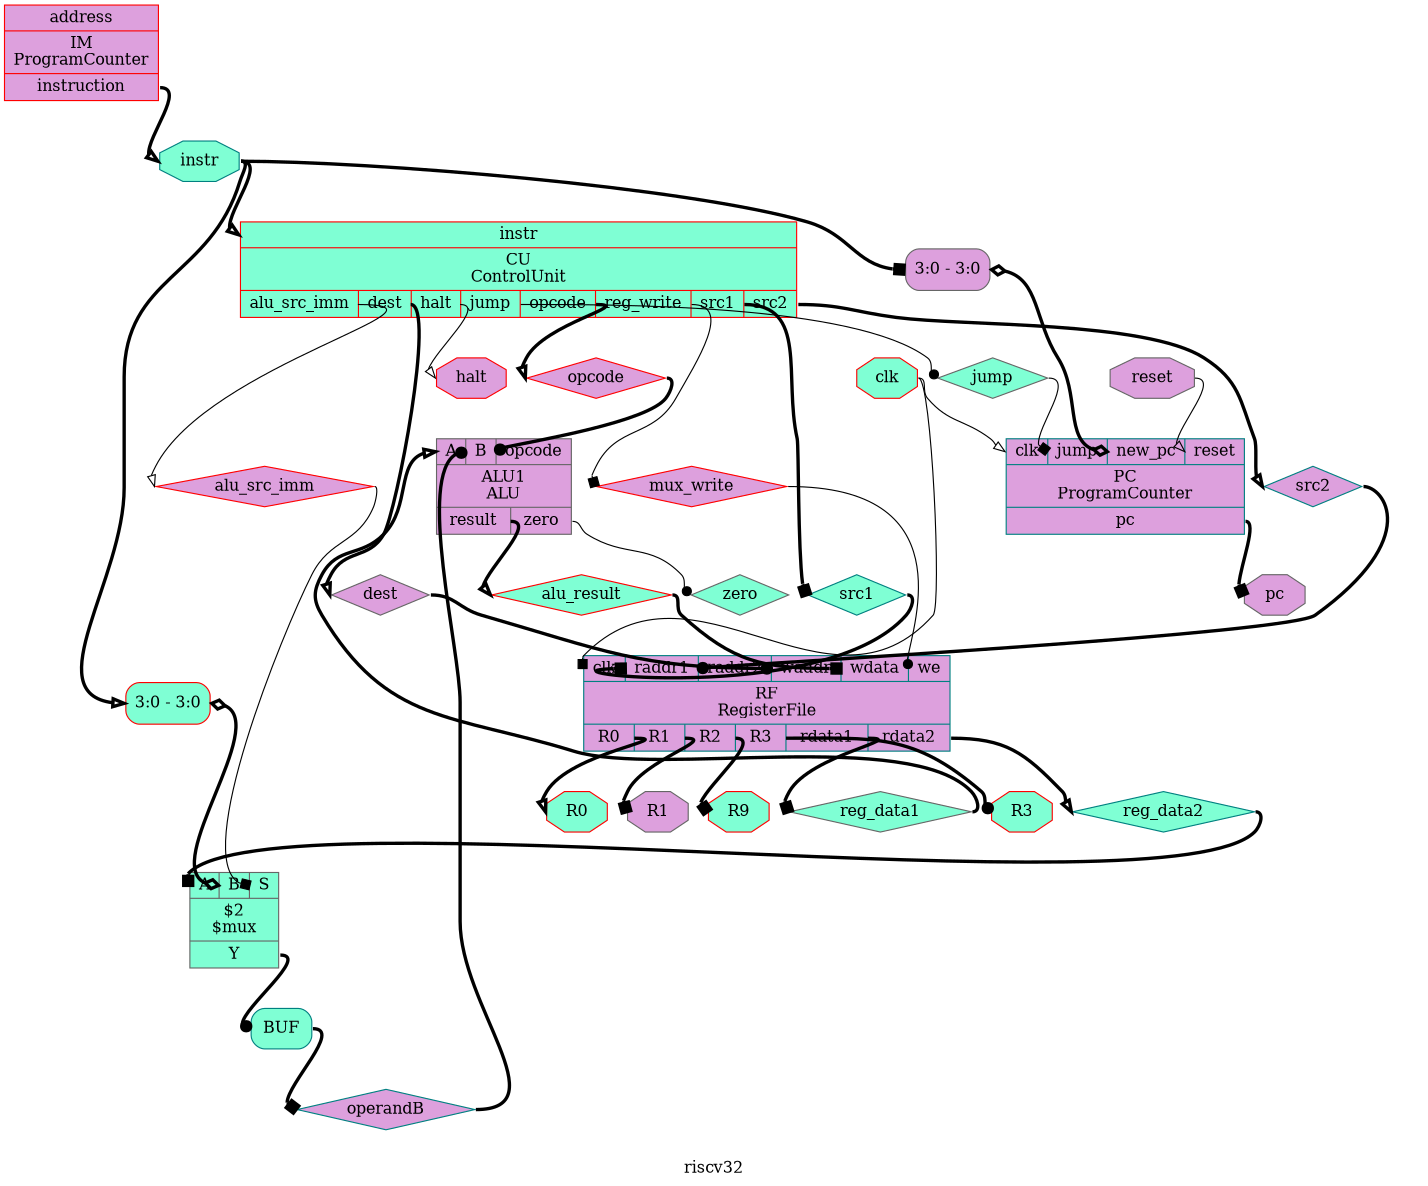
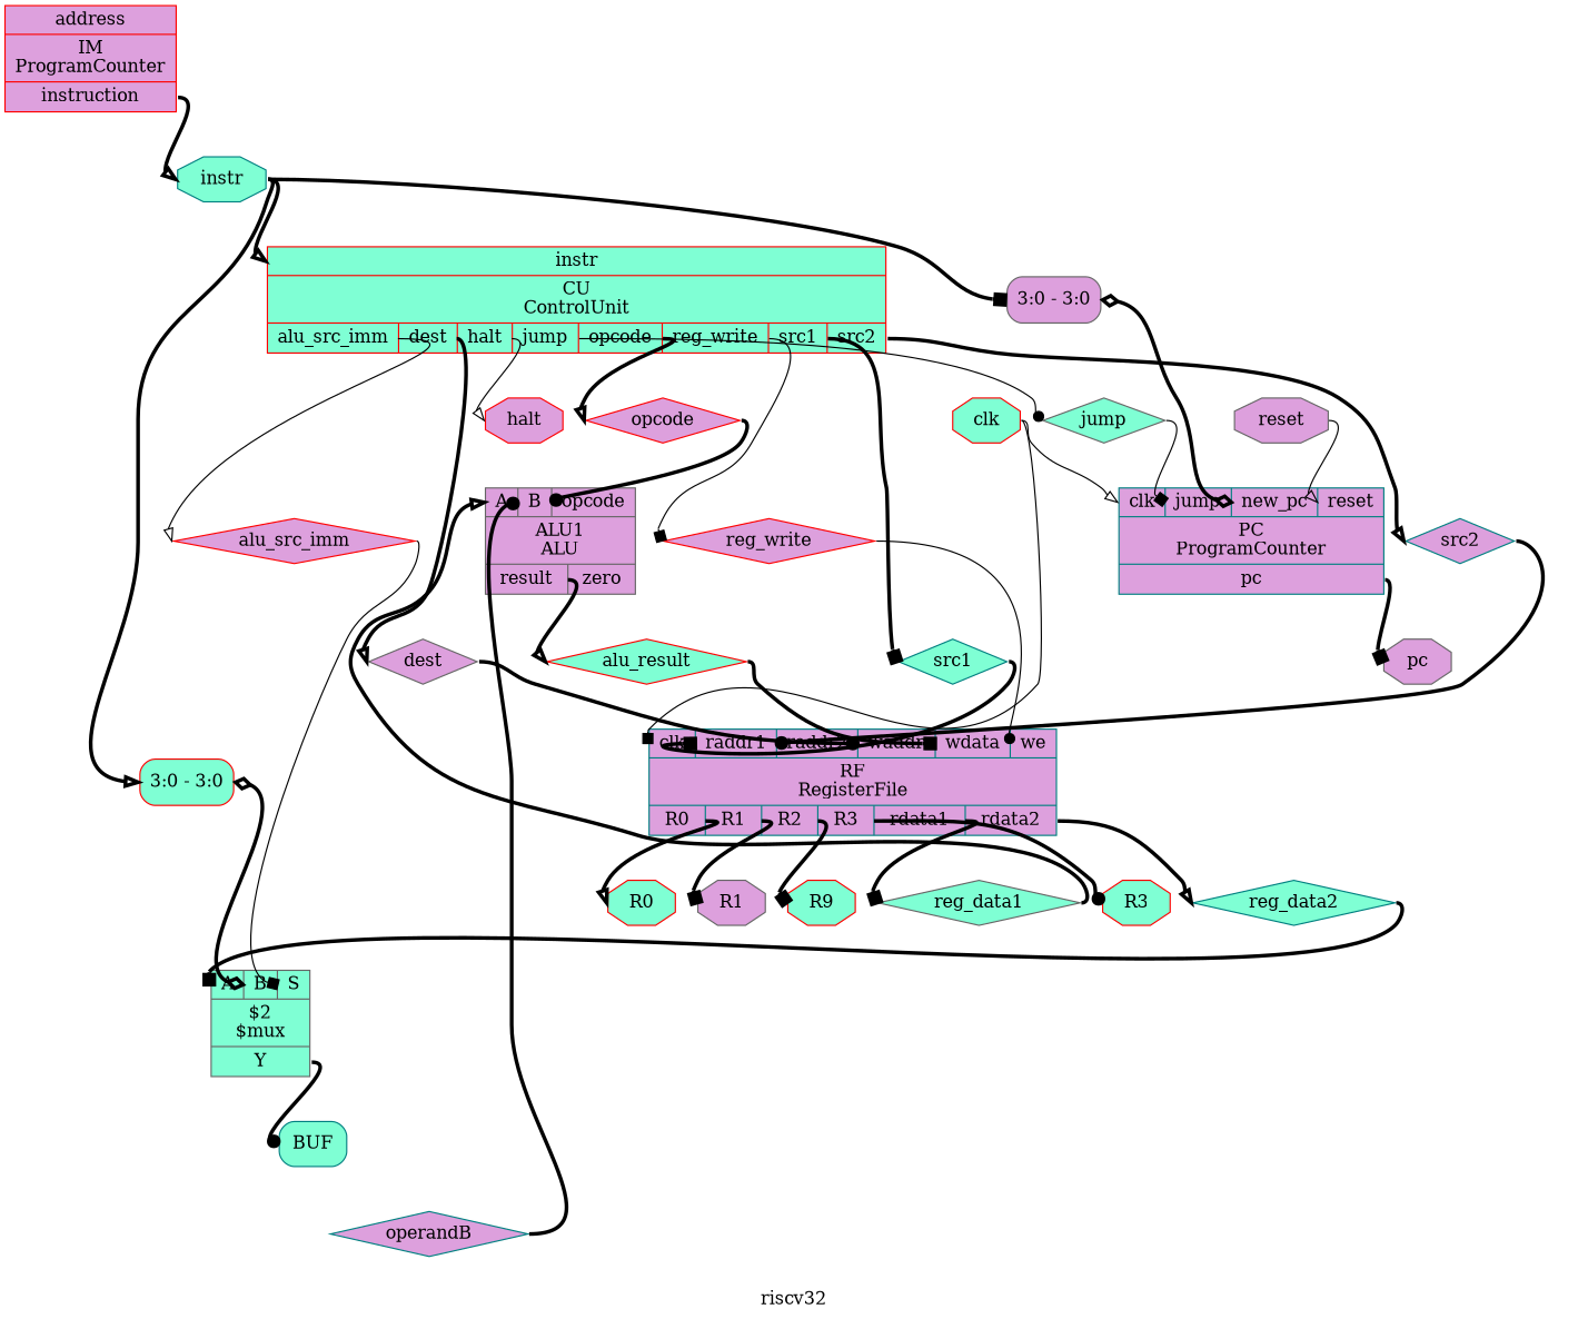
  digraph {
    label=riscv32
    rankdir=TB
    remincross=true
    node [color=red fillcolor=aquamarine fontcolor=black shape=diamond style=filled]
    edge [arrowhead=box color=black fontcolor=black headport=w style="setlinewidth(3)" tailport=e]
-   n1 [color=gray40 label=zero]
    n2 [label=alu_result]
    n3 [color=teal fillcolor=plum label="{{<p22> clk|<p30> raddr1|<p31> raddr2|<p32> waddr|<p33> wdata|<p34> we}|RF\nRegisterFile|{<p20> R0|<p19> R1|<p18> R2|<p17> R3|<p35> rdata1|<p36> rdata2}}" shape=record fontcolor=""]
    n4 [color=teal label=reg_data2]
    n5 [color=gray40 label=reg_data1]
    n6 [label=R3 shape=octagon]
    n7 [label=R9 shape=octagon]
    n8 [color=gray40 fillcolor=plum label=R1 shape=octagon]
    n9 [label=R0 shape=octagon]
    n10 [color=teal fillcolor=plum label=operandB]
    n11 [color=gray40 fillcolor=plum label="{{<p23> A|<p24> B|<p13> opcode}|ALU1\nALU|{<p25> result|<p2> zero}}" shape=record fontcolor=""]
    n12 [color=gray40 label="{{<p23> A|<p24> B|<p27> S}|$2\n$mux|{<p28> Y}}" shape=record fontcolor=""]
    n13 [color=teal label=BUF shape=box style="rounded,filled" fontcolor=""]
    n14 [color=gray40 label=jump]
    n15 [color=teal fillcolor=plum label="{{<p22> clk|<p7> jump|<p42> new_pc|<p21> reset}|PC\nProgramCounter|{<p16> pc}}" shape=record fontcolor=""]
    n16 [color=gray40 fillcolor=plum label=pc shape=octagon]
    n17 [fillcolor=plum label=alu_src_imm]
-   n18 [fillcolor=plum label=mux_write]
+   n18 [fillcolor=plum label=reg_write]
    n19 [color=gray40 fillcolor=plum label=dest]
    n20 [color=teal fillcolor=plum label=src2]
    n21 [color=teal label=src1]
    n22 [fillcolor=plum label=opcode]
    n23 [fillcolor=plum label=halt shape=octagon]
    n24 [color=teal label=instr shape=octagon]
    n25 [label="<s0> 3:0 - 3:0 " shape=record style="rounded,filled"]
    n26 [label="{{<p15> instr}|CU\nControlUnit|{<p8> alu_src_imm|<p10> dest|<p14> halt|<p7> jump|<p13> opcode|<p9> reg_write|<p12> src1|<p11> src2}}" shape=record fontcolor=""]
    n27 [color=gray40 fillcolor=plum label="<s0> 3:0 - 3:0 " shape=record style="rounded,filled"]
    n28 [fillcolor=plum label="{{<p39> address}|IM\nProgramCounter|{<p40> instruction}}" shape=record fontcolor=""]
    n29 [color=gray40 fillcolor=plum label=reset shape=octagon]
    n30 [label=clk shape=octagon]
    n2 -> n3 [headport="p33:w"]
    n3 -> n4 [arrowhead=onormal tailport="p36:e"]
    n3 -> n5 [tailport="p35:e"]
    n3 -> n6 [arrowhead=dot tailport="p17:e"]
    n3 -> n7 [tailport="p18:e"]
    n3 -> n8 [tailport="p19:e"]
    n3 -> n9 [arrowhead=onormal tailport="p20:e"]
    n4 -> n12 [headport="p23:w"]
    n5 -> n11 [arrowhead=onormal headport="p23:w"]
    n10 -> n11 [arrowhead=dot headport="p24:w"]
-   n11 -> n1 [arrowhead=dot tailport="p2:e" style=""]
    n11 -> n2 [arrowhead=onormal tailport="p25:e"]
    n12 -> n13 [arrowhead=dot tailport="p28:e"]
-   n13 -> n10
    n14 -> n15 [headport="p7:w" style=""]
    n15 -> n16 [tailport="p16:e"]
    n17 -> n12 [headport="p27:w" style=""]
    n18 -> n3 [arrowhead=dot headport="p34:w" style=""]
    n19 -> n3 [arrowhead=dot headport="p32:w"]
    n20 -> n3 [arrowhead=dot headport="p31:w"]
    n21 -> n3 [headport="p30:w"]
    n22 -> n11 [arrowhead=dot headport="p13:w"]
    n24 -> n25 [arrowhead=onormal headport="s0:w"]
    n24 -> n26 [arrowhead=onormal headport="p15:w"]
    n24 -> n27 [headport="s0:w"]
    n25 -> n12 [arrowhead=odiamond arrowtail=odiamond dir=both headport="p24:w"]
    n26 -> n14 [arrowhead=dot tailport="p7:e" style=""]
    n26 -> n17 [arrowhead=onormal tailport="p8:e" style=""]
    n26 -> n18 [tailport="p9:e" style=""]
    n26 -> n19 [arrowhead=onormal tailport="p10:e"]
    n26 -> n20 [arrowhead=onormal tailport="p11:e"]
    n26 -> n21 [tailport="p12:e"]
    n26 -> n22 [arrowhead=onormal tailport="p13:e"]
    n26 -> n23 [arrowhead=onormal tailport="p14:e" style=""]
    n27 -> n15 [arrowhead=odiamond arrowtail=odiamond dir=both headport="p42:w"]
    n28 -> n24 [arrowhead=onormal tailport="p40:e"]
    n29 -> n15 [arrowhead=onormal headport="p21:w" style=""]
    n30 -> n3 [headport="p22:w" style=""]
    n30 -> n15 [arrowhead=onormal headport="p22:w" style=""]
  }
